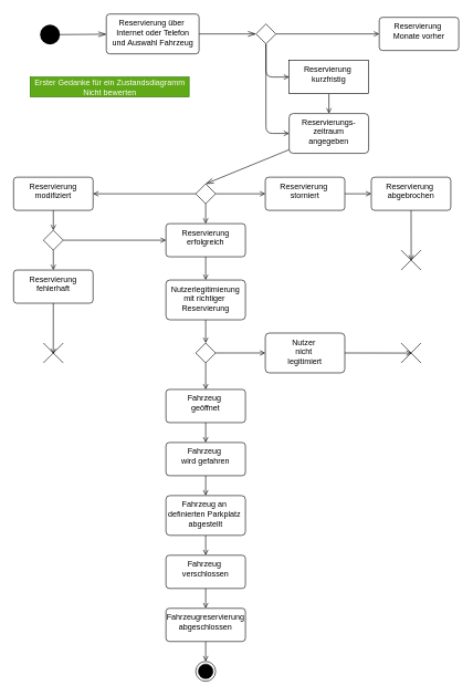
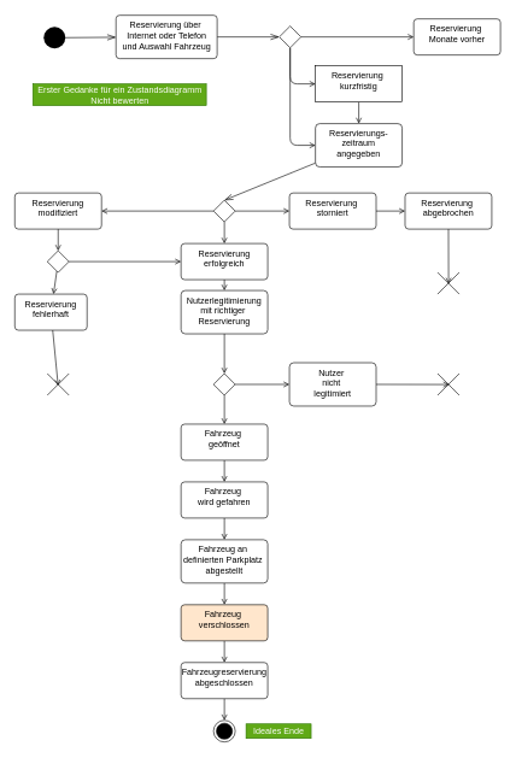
  <mxCell id="0" />
  <mxCell id="1" parent="0" />
  <mxCell id="2" value="" style="ellipse;html=1;shape=endState;fillColor=#000000;strokeColor=#000000;" parent="1" vertex="1"><mxGeometry x="295" y="996" width="30" height="30" as="geometry" /></mxCell>
  <mxCell id="3" style="edgeStyle=none;html=1;endArrow=open;endFill=0;" parent="1" source="4" target="23" edge="1"><mxGeometry relative="1" as="geometry" /></mxCell>
  <mxCell id="4" value="Reservierung&amp;nbsp;&lt;br&gt;storniert" style="whiteSpace=wrap;html=1;verticalAlign=top;rounded=1;arcSize=10;dashed=0;" parent="1" vertex="1"><mxGeometry x="400" y="266" width="120" height="50" as="geometry" /></mxCell>
  <mxCell id="5" style="edgeStyle=none;html=1;entryX=0.5;entryY=0;entryDx=0;entryDy=0;endArrow=openThin;endFill=0;endSize=10;strokeWidth=1;" parent="1" source="6" target="19" edge="1"><mxGeometry relative="1" as="geometry" /></mxCell>
  <mxCell id="6" value="Reservierungs-&lt;br&gt;zeitraum&lt;br&gt;angegeben" style="whiteSpace=wrap;html=1;verticalAlign=top;rounded=1;arcSize=10;dashed=0;" parent="1" vertex="1"><mxGeometry x="436" y="170" width="120" height="60" as="geometry" /></mxCell>
  <mxCell id="7" style="edgeStyle=none;html=1;endArrow=open;endFill=0;" parent="1" source="8" target="6" edge="1"><mxGeometry relative="1" as="geometry" /></mxCell>
  <mxCell id="8" value="Reservierung&amp;nbsp;&lt;br&gt;kurzfristig" style="whiteSpace=wrap;html=1;verticalAlign=top;arcSize=10;dashed=0;rounded=0;" parent="1" vertex="1"><mxGeometry x="436" y="90" width="120" height="50" as="geometry" /></mxCell>
  <mxCell id="9" value="Reservierung&amp;nbsp;&lt;br&gt;Monate vorher" style="whiteSpace=wrap;html=1;verticalAlign=top;rounded=1;arcSize=10;dashed=0;" parent="1" vertex="1"><mxGeometry x="572" y="25" width="120" height="50" as="geometry" /></mxCell>
  <mxCell id="10" style="edgeStyle=none;html=1;endArrow=open;endFill=0;" parent="1" source="11" target="28" edge="1"><mxGeometry relative="1" as="geometry" /></mxCell>
  <mxCell id="11" value="Reservierung&lt;br&gt;modifiziert" style="whiteSpace=wrap;html=1;verticalAlign=top;rounded=1;arcSize=10;dashed=0;" parent="1" vertex="1"><mxGeometry x="20" y="266" width="120" height="50" as="geometry" /></mxCell>
  <mxCell id="12" style="edgeStyle=none;html=1;endArrow=open;endFill=0;entryX=0;entryY=0.5;entryDx=0;entryDy=0;" parent="1" source="15" target="8" edge="1"><mxGeometry relative="1" as="geometry"><Array as="points"><mxPoint x="401" y="115" /></Array></mxGeometry></mxCell>
  <mxCell id="13" style="edgeStyle=none;html=1;endArrow=open;endFill=0;" parent="1" source="15" target="9" edge="1"><mxGeometry relative="1" as="geometry" /></mxCell>
  <mxCell id="14" style="edgeStyle=none;html=1;exitX=0.5;exitY=1;exitDx=0;exitDy=0;endArrow=open;endFill=0;entryX=0;entryY=0.5;entryDx=0;entryDy=0;" parent="1" source="15" target="6" edge="1"><mxGeometry relative="1" as="geometry"><Array as="points"><mxPoint x="401" y="200" /></Array></mxGeometry></mxCell>
  <mxCell id="15" value="" style="rhombus;" parent="1" vertex="1"><mxGeometry x="386" y="35" width="30" height="30" as="geometry" /></mxCell>
  <mxCell id="16" style="edgeStyle=none;html=1;endArrow=open;endFill=0;" parent="1" source="19" target="4" edge="1"><mxGeometry relative="1" as="geometry" /></mxCell>
  <mxCell id="17" style="edgeStyle=none;html=1;endArrow=open;endFill=0;" parent="1" source="19" target="11" edge="1"><mxGeometry relative="1" as="geometry" /></mxCell>
  <mxCell id="18" style="edgeStyle=none;html=1;endArrow=open;endFill=0;" parent="1" source="19" target="21" edge="1"><mxGeometry relative="1" as="geometry" /></mxCell>
  <mxCell id="19" value="" style="rhombus;" parent="1" vertex="1"><mxGeometry x="295" y="276" width="30" height="30" as="geometry" /></mxCell>
  <mxCell id="20" style="edgeStyle=none;html=1;endArrow=open;endFill=0;" parent="1" source="21" target="30" edge="1"><mxGeometry relative="1" as="geometry" /></mxCell>
  <mxCell id="21" value="Reservierung&lt;br&gt;erfolgreich" style="whiteSpace=wrap;html=1;verticalAlign=top;rounded=1;arcSize=10;dashed=0;" parent="1" vertex="1"><mxGeometry x="250" y="336" width="120" height="50" as="geometry" /></mxCell>
  <mxCell id="22" style="edgeStyle=none;html=1;entryX=0.508;entryY=0.52;entryDx=0;entryDy=0;entryPerimeter=0;endArrow=open;endFill=0;" edge="1" parent="1" source="23" target="53"><mxGeometry relative="1" as="geometry" /></mxCell>
  <mxCell id="23" value="Reservierung&amp;nbsp;&lt;br&gt;abgebrochen" style="whiteSpace=wrap;html=1;verticalAlign=top;rounded=1;arcSize=10;dashed=0;" parent="1" vertex="1"><mxGeometry x="560" y="266" width="120" height="50" as="geometry" /></mxCell>
  <mxCell id="24" style="edgeStyle=none;html=1;endArrow=open;endFill=0;entryX=0.498;entryY=0.558;entryDx=0;entryDy=0;entryPerimeter=0;" parent="1" source="25" target="54" edge="1"><mxGeometry relative="1" as="geometry"><mxPoint x="80" y="516" as="targetPoint" /></mxGeometry></mxCell>
- <mxCell id="25" value="Reservierung&lt;br&gt;fehlerhaft" style="whiteSpace=wrap;html=1;verticalAlign=top;rounded=1;arcSize=10;dashed=0;" parent="1" vertex="1"><mxGeometry x="20" y="406" width="120" height="50" as="geometry" /></mxCell>
+ <mxCell id="25" value="Reservierung&lt;br&gt;fehlerhaft" style="whiteSpace=wrap;html=1;verticalAlign=top;rounded=1;arcSize=10;dashed=0;" parent="1" vertex="1"><mxGeometry x="20" y="406" width="100" height="50" as="geometry" /></mxCell>
  <mxCell id="26" style="edgeStyle=none;html=1;endArrow=open;endFill=0;" parent="1" source="28" target="25" edge="1"><mxGeometry relative="1" as="geometry" /></mxCell>
  <mxCell id="27" style="edgeStyle=none;html=1;endArrow=open;endFill=0;" parent="1" source="28" target="21" edge="1"><mxGeometry relative="1" as="geometry" /></mxCell>
  <mxCell id="28" value="" style="rhombus;" parent="1" vertex="1"><mxGeometry x="65" y="346" width="30" height="30" as="geometry" /></mxCell>
  <mxCell id="29" style="edgeStyle=none;html=1;endArrow=open;endFill=0;" parent="1" source="30" target="35" edge="1"><mxGeometry relative="1" as="geometry" /></mxCell>
- <mxCell id="30" value="Nutzerlegitimierung&lt;br&gt;mit richtiger&amp;nbsp;&lt;br&gt;Reservierung" style="whiteSpace=wrap;html=1;verticalAlign=top;rounded=1;arcSize=10;dashed=0;" parent="1" vertex="1"><mxGeometry x="250" y="421" width="120" height="60" as="geometry" /></mxCell>
+ <mxCell id="30" value="Nutzerlegitimierung&lt;br&gt;mit richtiger&amp;nbsp;&lt;br&gt;Reservierung" style="whiteSpace=wrap;html=1;verticalAlign=top;rounded=1;arcSize=10;dashed=0;" parent="1" vertex="1"><mxGeometry x="250" y="401" width="120" height="60" as="geometry" /></mxCell>
  <mxCell id="31" style="edgeStyle=none;html=1;endArrow=open;endFill=0;" parent="1" source="32" target="39" edge="1"><mxGeometry relative="1" as="geometry" /></mxCell>
  <mxCell id="32" value="Fahrzeug&amp;nbsp;&lt;br&gt;geöffnet" style="whiteSpace=wrap;html=1;verticalAlign=top;rounded=1;arcSize=10;dashed=0;" parent="1" vertex="1"><mxGeometry x="250" y="586" width="120" height="50" as="geometry" /></mxCell>
  <mxCell id="33" style="edgeStyle=none;html=1;endArrow=open;endFill=0;" parent="1" source="35" target="32" edge="1"><mxGeometry relative="1" as="geometry" /></mxCell>
  <mxCell id="34" style="edgeStyle=none;html=1;endArrow=open;endFill=0;" parent="1" source="35" target="37" edge="1"><mxGeometry relative="1" as="geometry" /></mxCell>
  <mxCell id="35" value="" style="rhombus;" parent="1" vertex="1"><mxGeometry x="295" y="516" width="30" height="30" as="geometry" /></mxCell>
  <mxCell id="36" style="edgeStyle=none;html=1;exitX=1;exitY=0.5;exitDx=0;exitDy=0;endArrow=open;endFill=0;entryX=0.532;entryY=0.505;entryDx=0;entryDy=0;entryPerimeter=0;" parent="1" source="37" target="52" edge="1"><mxGeometry relative="1" as="geometry"><mxPoint x="605" y="531" as="targetPoint" /></mxGeometry></mxCell>
  <mxCell id="37" value="Nutzer&amp;nbsp;&lt;br&gt;nicht&amp;nbsp;&lt;br&gt;legitimiert" style="whiteSpace=wrap;html=1;verticalAlign=top;rounded=1;arcSize=10;dashed=0;" parent="1" vertex="1"><mxGeometry x="400" y="501" width="120" height="60" as="geometry" /></mxCell>
  <mxCell id="38" style="edgeStyle=none;html=1;endArrow=open;endFill=0;" parent="1" source="39" target="41" edge="1"><mxGeometry relative="1" as="geometry" /></mxCell>
  <mxCell id="39" value="Fahrzeug&amp;nbsp;&lt;br&gt;wird gefahren" style="whiteSpace=wrap;html=1;verticalAlign=top;rounded=1;arcSize=10;dashed=0;" parent="1" vertex="1"><mxGeometry x="250" y="666" width="120" height="50" as="geometry" /></mxCell>
  <mxCell id="40" style="edgeStyle=none;html=1;endArrow=open;endFill=0;" parent="1" source="41" target="43" edge="1"><mxGeometry relative="1" as="geometry" /></mxCell>
  <mxCell id="41" value="Fahrzeug an&amp;nbsp;&lt;br&gt;definierten Parkplatz&amp;nbsp;&lt;br&gt;abgestellt" style="whiteSpace=wrap;html=1;verticalAlign=top;rounded=1;arcSize=10;dashed=0;" parent="1" vertex="1"><mxGeometry x="250" y="746" width="120" height="60" as="geometry" /></mxCell>
  <mxCell id="42" style="edgeStyle=none;html=1;endArrow=open;endFill=0;" parent="1" source="43" target="45" edge="1"><mxGeometry relative="1" as="geometry" /></mxCell>
- <mxCell id="43" value="Fahrzeug&amp;nbsp;&lt;br&gt;verschlossen" style="whiteSpace=wrap;html=1;verticalAlign=top;rounded=1;arcSize=10;dashed=0;" parent="1" vertex="1"><mxGeometry x="250" y="836" width="120" height="50" as="geometry" /></mxCell>
+ <mxCell id="43" value="Fahrzeug&amp;nbsp;&lt;br&gt;verschlossen" style="whiteSpace=wrap;html=1;verticalAlign=top;rounded=1;arcSize=10;dashed=0;fillColor=#ffe6cc;" parent="1" vertex="1"><mxGeometry x="250" y="836" width="120" height="50" as="geometry" /></mxCell>
  <mxCell id="44" style="edgeStyle=none;html=1;endArrow=open;endFill=0;" parent="1" source="45" target="2" edge="1"><mxGeometry relative="1" as="geometry" /></mxCell>
  <mxCell id="45" value="Fahrzeugreservierung&lt;br&gt;abgeschlossen" style="whiteSpace=wrap;html=1;verticalAlign=top;rounded=1;arcSize=10;dashed=0;" parent="1" vertex="1"><mxGeometry x="250" y="916" width="120" height="50" as="geometry" /></mxCell>
  <mxCell id="46" style="edgeStyle=none;html=1;entryX=0;entryY=0.5;entryDx=0;entryDy=0;endArrow=openThin;endFill=0;endSize=10;strokeWidth=1;" parent="1" source="47" target="15" edge="1"><mxGeometry relative="1" as="geometry" /></mxCell>
  <mxCell id="47" value="Reservierung über&amp;nbsp;&lt;br&gt;Internet oder Telefon&lt;br&gt;und Auswahl&amp;nbsp;Fahrzeug" style="html=1;align=center;verticalAlign=top;rounded=1;absoluteArcSize=1;arcSize=10;dashed=0;" parent="1" vertex="1"><mxGeometry x="160" y="20" width="140" height="60" as="geometry" /></mxCell>
  <mxCell id="48" style="edgeStyle=none;html=1;endArrow=openThin;endFill=0;endSize=10;strokeWidth=1;" parent="1" source="49" target="47" edge="1"><mxGeometry relative="1" as="geometry" /></mxCell>
  <mxCell id="49" value="" style="ellipse;fillColor=#000000;strokeColor=none;" parent="1" vertex="1"><mxGeometry x="60" y="36" width="30" height="30" as="geometry" /></mxCell>
  <mxCell id="50" value="Erster Gedanke für ein Zustandsdiagramm&lt;br&gt;Nicht bewerten" style="text;html=1;align=center;verticalAlign=middle;resizable=0;points=[];autosize=1;strokeColor=#2D7600;fillColor=#60a917;fontColor=#ffffff;" parent="1" vertex="1"><mxGeometry x="45" y="115" width="240" height="30" as="geometry" /></mxCell>
+ <mxCell id="51" value="Ideales Ende" style="text;html=1;align=center;verticalAlign=middle;resizable=0;points=[];autosize=1;strokeColor=#2D7600;fillColor=#60a917;fontColor=#ffffff;" parent="1" vertex="1"><mxGeometry x="340" y="1001" width="90" height="20" as="geometry" /></mxCell>
  <mxCell id="52" value="" style="shape=umlDestroy;" vertex="1" parent="1"><mxGeometry x="605" y="516" width="30" height="30" as="geometry" /></mxCell>
  <mxCell id="53" value="" style="shape=umlDestroy;" vertex="1" parent="1"><mxGeometry x="605" y="376" width="30" height="30" as="geometry" /></mxCell>
  <mxCell id="54" value="" style="shape=umlDestroy;" vertex="1" parent="1"><mxGeometry x="65" y="516" width="30" height="30" as="geometry" /></mxCell>
